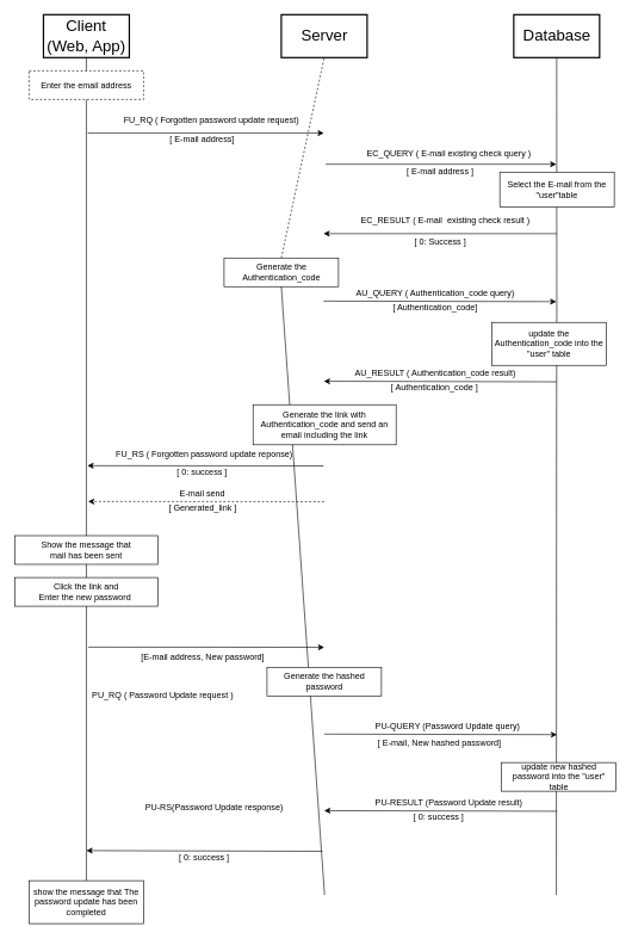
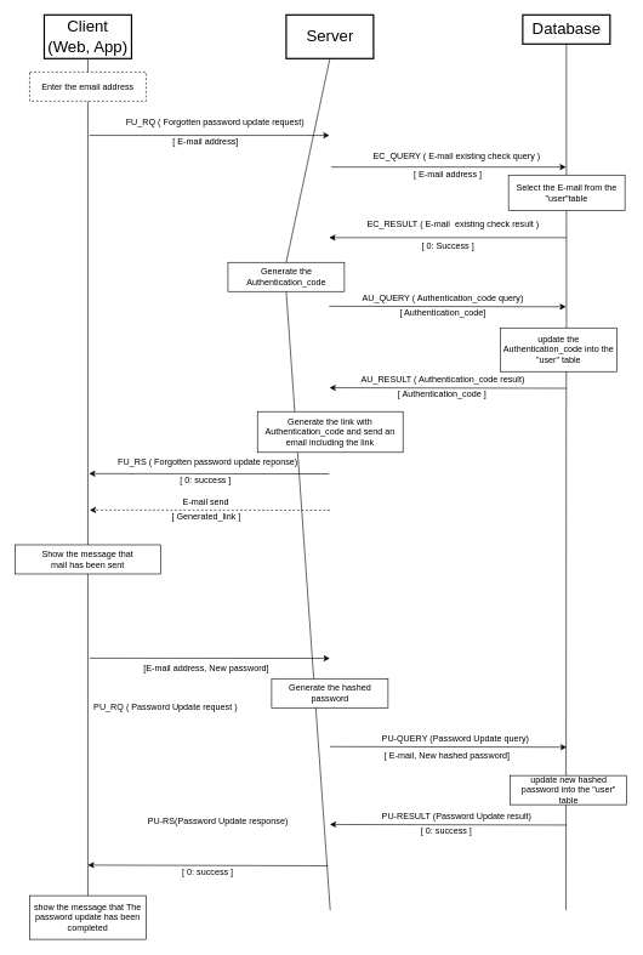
  <mxCell id="0" />
  <mxCell id="1" parent="0" />
  <mxCell id="2" value="Client&lt;br style=&quot;font-size: 22px;&quot;&gt;(Web, App)" style="rounded=0;whiteSpace=wrap;html=1;strokeWidth=2;fontSize=22;" parent="1" vertex="1"><mxGeometry x="60" y="20" width="120" height="60" as="geometry" /></mxCell>
  <mxCell id="3" value="Server" style="rounded=0;whiteSpace=wrap;html=1;strokeWidth=2;fontSize=22;" parent="1" vertex="1"><mxGeometry x="392.5" y="20" width="120" height="60" as="geometry" /></mxCell>
- <mxCell id="4" value="Database" style="rounded=0;whiteSpace=wrap;html=1;strokeWidth=2;fontSize=22;" parent="1" vertex="1"><mxGeometry x="717.5" y="20" width="120" height="60" as="geometry" /></mxCell>
+ <mxCell id="4" value="Database" style="rounded=0;whiteSpace=wrap;html=1;strokeWidth=2;fontSize=22;" parent="1" vertex="1"><mxGeometry x="717.5" y="20" width="120" height="40" as="geometry" /></mxCell>
  <mxCell id="5" value="" style="endArrow=none;html=1;entryX=0.5;entryY=1;entryDx=0;entryDy=0;" parent="1" target="2" edge="1"><mxGeometry width="50" height="50" relative="1" as="geometry"><mxPoint x="120" y="1240" as="sourcePoint" /><mxPoint x="120" y="110" as="targetPoint" /></mxGeometry></mxCell>
- <mxCell id="6" value="" style="endArrow=none;html=1;exitX=0.5;exitY=0;exitDx=0;exitDy=0;entryX=0.5;entryY=1;entryDx=0;entryDy=0;dashed=1;" parent="1" source="14" target="3" edge="1"><mxGeometry width="50" height="50" relative="1" as="geometry"><mxPoint x="452.118" y="1000" as="sourcePoint" /><mxPoint x="220" y="120" as="targetPoint" /></mxGeometry></mxCell>
+ <mxCell id="6" value="" style="endArrow=none;html=1;exitX=0.5;exitY=0;exitDx=0;exitDy=0;entryX=0.5;entryY=1;entryDx=0;entryDy=0;" parent="1" source="14" target="3" edge="1"><mxGeometry width="50" height="50" relative="1" as="geometry"><mxPoint x="452.118" y="1000" as="sourcePoint" /><mxPoint x="220" y="120" as="targetPoint" /></mxGeometry></mxCell>
  <mxCell id="7" value="" style="endArrow=none;html=1;exitX=0.5;exitY=1;exitDx=0;exitDy=0;" parent="1" edge="1"><mxGeometry width="50" height="50" relative="1" as="geometry"><mxPoint x="777.353" y="563.294" as="sourcePoint" /><mxPoint x="777" y="1250" as="targetPoint" /></mxGeometry></mxCell>
  <mxCell id="8" value="Enter the email address" style="rounded=0;whiteSpace=wrap;html=1;dashed=1;" parent="1" vertex="1"><mxGeometry x="40" y="98.5" width="160" height="40" as="geometry" /></mxCell>
  <mxCell id="9" value="" style="endArrow=classic;html=1;" parent="1" edge="1"><mxGeometry width="50" height="50" relative="1" as="geometry"><mxPoint x="122" y="185.5" as="sourcePoint" /><mxPoint x="452" y="185.5" as="targetPoint" /></mxGeometry></mxCell>
  <mxCell id="10" value="" style="endArrow=classic;html=1;" parent="1" edge="1"><mxGeometry width="50" height="50" relative="1" as="geometry"><mxPoint x="454.5" y="229" as="sourcePoint" /><mxPoint x="777" y="229" as="targetPoint" /></mxGeometry></mxCell>
  <mxCell id="11" value="" style="endArrow=classic;html=1;" parent="1" edge="1"><mxGeometry width="50" height="50" relative="1" as="geometry"><mxPoint x="777.5" y="326" as="sourcePoint" /><mxPoint x="451.5" y="326" as="targetPoint" /></mxGeometry></mxCell>
  <mxCell id="12" value="" style="endArrow=none;html=1;entryX=0.5;entryY=1;entryDx=0;entryDy=0;exitX=0.5;exitY=1;exitDx=0;exitDy=0;" parent="1" source="4" edge="1"><mxGeometry width="50" height="50" relative="1" as="geometry"><mxPoint x="777.647" y="79.765" as="sourcePoint" /><mxPoint x="777.647" y="437.412" as="targetPoint" /></mxGeometry></mxCell>
  <mxCell id="13" value="Select the E-mail from the &quot;user&quot;table" style="rounded=0;whiteSpace=wrap;html=1;" parent="1" vertex="1"><mxGeometry x="698" y="240" width="160" height="49" as="geometry" /></mxCell>
  <mxCell id="14" value="Generate the Authentication_code" style="rounded=0;whiteSpace=wrap;html=1;" parent="1" vertex="1"><mxGeometry x="312.5" y="360" width="160" height="40" as="geometry" /></mxCell>
  <mxCell id="15" value="" style="endArrow=none;html=1;entryX=0.5;entryY=1;entryDx=0;entryDy=0;" parent="1" target="14" edge="1"><mxGeometry width="50" height="50" relative="1" as="geometry"><mxPoint x="453" y="1250" as="sourcePoint" /><mxPoint x="452.941" y="79.765" as="targetPoint" /></mxGeometry></mxCell>
  <mxCell id="16" value="" style="endArrow=none;html=1;entryX=0.5;entryY=1;entryDx=0;entryDy=0;exitX=0.5;exitY=1;exitDx=0;exitDy=0;" parent="1" edge="1"><mxGeometry width="50" height="50" relative="1" as="geometry"><mxPoint x="777.647" y="437.412" as="sourcePoint" /><mxPoint x="777.353" y="563.294" as="targetPoint" /></mxGeometry></mxCell>
  <mxCell id="17" value="FU_RQ ( Forgotten password update request)" style="text;html=1;strokeColor=none;fillColor=none;align=center;verticalAlign=middle;whiteSpace=wrap;rounded=0;" parent="1" vertex="1"><mxGeometry x="159.5" y="157.5" width="270" height="20" as="geometry" /></mxCell>
  <mxCell id="18" value="[ E-mail address]" style="text;html=1;strokeColor=none;fillColor=none;align=center;verticalAlign=middle;whiteSpace=wrap;rounded=0;" parent="1" vertex="1"><mxGeometry x="181.5" y="184.5" width="200" height="20" as="geometry" /></mxCell>
  <mxCell id="19" value="EC_QUERY ( E-mail existing&amp;nbsp;check query )" style="text;html=1;strokeColor=none;fillColor=none;align=center;verticalAlign=middle;whiteSpace=wrap;rounded=0;" parent="1" vertex="1"><mxGeometry x="447" y="204.5" width="360" height="19" as="geometry" /></mxCell>
  <mxCell id="20" value="[ E-mail address ]" style="text;html=1;strokeColor=none;fillColor=none;align=center;verticalAlign=middle;whiteSpace=wrap;rounded=0;" parent="1" vertex="1"><mxGeometry x="515" y="229" width="200" height="20" as="geometry" /></mxCell>
  <mxCell id="21" value="EC_RESULT ( E-mail&amp;nbsp; existing&amp;nbsp;check result )" style="text;html=1;strokeColor=none;fillColor=none;align=center;verticalAlign=middle;whiteSpace=wrap;rounded=0;" parent="1" vertex="1"><mxGeometry x="447" y="298" width="350" height="20" as="geometry" /></mxCell>
  <mxCell id="22" value="[ 0: Success ]" style="text;html=1;strokeColor=none;fillColor=none;align=center;verticalAlign=middle;whiteSpace=wrap;rounded=0;" parent="1" vertex="1"><mxGeometry x="514.5" y="328" width="200" height="20" as="geometry" /></mxCell>
  <mxCell id="23" value="" style="endArrow=classic;html=1;" parent="1" edge="1"><mxGeometry width="50" height="50" relative="1" as="geometry"><mxPoint x="451.5" y="420.214" as="sourcePoint" /><mxPoint x="777" y="421" as="targetPoint" /></mxGeometry></mxCell>
  <mxCell id="24" value="AU_QUERY ( Authentication_code query)" style="text;html=1;strokeColor=none;fillColor=none;align=center;verticalAlign=middle;whiteSpace=wrap;rounded=0;" parent="1" vertex="1"><mxGeometry x="494" y="400" width="228" height="20" as="geometry" /></mxCell>
  <mxCell id="25" value="[ Authentication_code]" style="text;html=1;strokeColor=none;fillColor=none;align=center;verticalAlign=middle;whiteSpace=wrap;rounded=0;" parent="1" vertex="1"><mxGeometry x="507.5" y="420" width="200" height="20" as="geometry" /></mxCell>
  <mxCell id="26" value="" style="endArrow=classic;html=1;" parent="1" edge="1"><mxGeometry width="50" height="50" relative="1" as="geometry"><mxPoint x="777.5" y="533" as="sourcePoint" /><mxPoint x="452" y="532.214" as="targetPoint" /></mxGeometry></mxCell>
  <mxCell id="27" value="AU_RESULT ( Authentication_code result)" style="text;html=1;strokeColor=none;fillColor=none;align=center;verticalAlign=middle;whiteSpace=wrap;rounded=0;" parent="1" vertex="1"><mxGeometry x="487" y="511" width="242" height="20" as="geometry" /></mxCell>
  <mxCell id="28" value="[ Authentication_code ]" style="text;html=1;strokeColor=none;fillColor=none;align=center;verticalAlign=middle;whiteSpace=wrap;rounded=0;" parent="1" vertex="1"><mxGeometry x="504" y="531" width="206" height="20" as="geometry" /></mxCell>
  <mxCell id="29" value="&lt;font style=&quot;font-size: 12px&quot;&gt;update the Authentication_code into the &quot;&lt;font&gt;user&lt;/font&gt;&quot; table&lt;/font&gt;" style="rounded=0;whiteSpace=wrap;html=1;" parent="1" vertex="1"><mxGeometry x="687" y="450" width="160" height="60" as="geometry" /></mxCell>
  <mxCell id="30" value="Generate the link with Authentication_code and send an email including the link" style="rounded=0;whiteSpace=wrap;html=1;" parent="1" vertex="1"><mxGeometry x="353" y="565" width="200" height="56" as="geometry" /></mxCell>
  <mxCell id="31" value="" style="endArrow=classic;html=1;" parent="1" edge="1"><mxGeometry width="50" height="50" relative="1" as="geometry"><mxPoint x="451.5" y="650.5" as="sourcePoint" /><mxPoint x="121.5" y="650.214" as="targetPoint" /></mxGeometry></mxCell>
  <mxCell id="32" value="[ 0: success ]" style="text;html=1;strokeColor=none;fillColor=none;align=center;verticalAlign=middle;whiteSpace=wrap;rounded=0;" parent="1" vertex="1"><mxGeometry x="181.5" y="650" width="200" height="20" as="geometry" /></mxCell>
  <mxCell id="33" value="" style="endArrow=classic;html=1;dashed=1;" parent="1" edge="1"><mxGeometry width="50" height="50" relative="1" as="geometry"><mxPoint x="452.5" y="700.5" as="sourcePoint" /><mxPoint x="122.5" y="700.214" as="targetPoint" /></mxGeometry></mxCell>
  <mxCell id="34" value="E-mail send" style="text;html=1;strokeColor=none;fillColor=none;align=center;verticalAlign=middle;whiteSpace=wrap;rounded=0;" parent="1" vertex="1"><mxGeometry x="166" y="680" width="233" height="20" as="geometry" /></mxCell>
  <mxCell id="35" value="[ Generated_link ]" style="text;html=1;strokeColor=none;fillColor=none;align=center;verticalAlign=middle;whiteSpace=wrap;rounded=0;" parent="1" vertex="1"><mxGeometry x="182.5" y="700" width="200" height="20" as="geometry" /></mxCell>
  <mxCell id="36" value="Show the message that &lt;br&gt;mail has been sent" style="rounded=0;whiteSpace=wrap;html=1;" parent="1" vertex="1"><mxGeometry x="20" y="748" width="200" height="40" as="geometry" /></mxCell>
  <mxCell id="37" value="Generate the hashed password" style="rounded=0;whiteSpace=wrap;html=1;" parent="1" vertex="1"><mxGeometry x="372.5" y="931.857" width="160" height="40" as="geometry" /></mxCell>
  <mxCell id="38" value="" style="endArrow=classic;html=1;" parent="1" edge="1"><mxGeometry width="50" height="50" relative="1" as="geometry"><mxPoint x="122.5" y="903.714" as="sourcePoint" /><mxPoint x="452.5" y="904" as="targetPoint" /></mxGeometry></mxCell>
  <mxCell id="39" value="PU_RQ ( Password Update request )" style="text;html=1;strokeColor=none;fillColor=none;align=center;verticalAlign=middle;whiteSpace=wrap;rounded=0;" parent="1" vertex="1"><mxGeometry x="118" y="961" width="218" height="20" as="geometry" /></mxCell>
  <mxCell id="40" value="[E-mail address, New password]" style="text;html=1;strokeColor=none;fillColor=none;align=center;verticalAlign=middle;whiteSpace=wrap;rounded=0;" parent="1" vertex="1"><mxGeometry x="127.5" y="898" width="310" height="39" as="geometry" /></mxCell>
- <mxCell id="41" value="Click the link and&lt;br&gt;Enter the new password&amp;nbsp;" style="rounded=0;whiteSpace=wrap;html=1;" parent="1" vertex="1"><mxGeometry x="20.167" y="806.5" width="200" height="40" as="geometry" /></mxCell>
  <mxCell id="42" value="" style="endArrow=classic;html=1;" parent="1" edge="1"><mxGeometry width="50" height="50" relative="1" as="geometry"><mxPoint x="452.5" y="1025.214" as="sourcePoint" /><mxPoint x="778" y="1026" as="targetPoint" /></mxGeometry></mxCell>
  <mxCell id="43" value="PU-QUERY (Password Update query)&amp;nbsp;" style="text;html=1;strokeColor=none;fillColor=none;align=center;verticalAlign=middle;whiteSpace=wrap;rounded=0;" parent="1" vertex="1"><mxGeometry x="513" y="1005" width="228" height="20" as="geometry" /></mxCell>
  <mxCell id="44" value="" style="endArrow=classic;html=1;" parent="1" edge="1"><mxGeometry width="50" height="50" relative="1" as="geometry"><mxPoint x="778" y="1133" as="sourcePoint" /><mxPoint x="452.5" y="1132.214" as="targetPoint" /></mxGeometry></mxCell>
  <mxCell id="45" value="PU-RESULT (Password Update result)" style="text;html=1;strokeColor=none;fillColor=none;align=center;verticalAlign=middle;whiteSpace=wrap;rounded=0;" parent="1" vertex="1"><mxGeometry x="513" y="1112" width="228" height="20" as="geometry" /></mxCell>
  <mxCell id="46" value="[ 0: success ]" style="text;html=1;strokeColor=none;fillColor=none;align=center;verticalAlign=middle;whiteSpace=wrap;rounded=0;" parent="1" vertex="1"><mxGeometry x="512.5" y="1132" width="200" height="20" as="geometry" /></mxCell>
  <mxCell id="47" value="[ E-mail, New hashed password]" style="text;html=1;strokeColor=none;fillColor=none;align=center;verticalAlign=middle;whiteSpace=wrap;rounded=0;" parent="1" vertex="1"><mxGeometry x="459" y="1026" width="310" height="24" as="geometry" /></mxCell>
  <mxCell id="48" value="update new hashed password into the &quot;user&quot; table" style="rounded=0;whiteSpace=wrap;html=1;" parent="1" vertex="1"><mxGeometry x="700.5" y="1065" width="160" height="40" as="geometry" /></mxCell>
  <mxCell id="49" value="" style="endArrow=classic;html=1;" parent="1" edge="1"><mxGeometry width="50" height="50" relative="1" as="geometry"><mxPoint x="450" y="1189" as="sourcePoint" /><mxPoint x="120" y="1188" as="targetPoint" /></mxGeometry></mxCell>
  <mxCell id="50" value="PU-RS(Password Update response)" style="text;html=1;strokeColor=none;fillColor=none;align=center;verticalAlign=middle;whiteSpace=wrap;rounded=0;" parent="1" vertex="1"><mxGeometry x="185" y="1118" width="228" height="20" as="geometry" /></mxCell>
  <mxCell id="51" value="[ 0: success ]" style="text;html=1;strokeColor=none;fillColor=none;align=center;verticalAlign=middle;whiteSpace=wrap;rounded=0;" parent="1" vertex="1"><mxGeometry x="184.5" y="1188" width="200" height="20" as="geometry" /></mxCell>
  <mxCell id="52" value="FU_RS ( Forgotten password update reponse)" style="text;html=1;strokeColor=none;fillColor=none;align=center;verticalAlign=middle;whiteSpace=wrap;rounded=0;" parent="1" vertex="1"><mxGeometry x="149.5" y="624.5" width="270" height="20" as="geometry" /></mxCell>
  <mxCell id="53" value="show the message that The password update has been completed" style="rounded=0;whiteSpace=wrap;html=1;" parent="1" vertex="1"><mxGeometry x="40" y="1230" width="160" height="60" as="geometry" /></mxCell>
